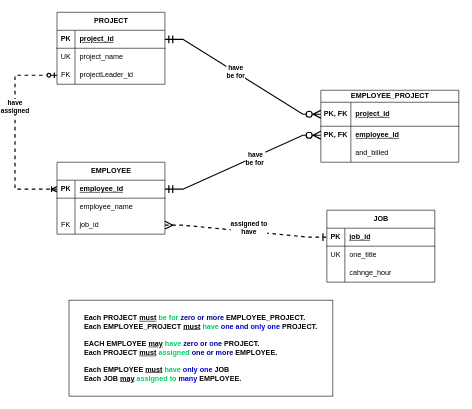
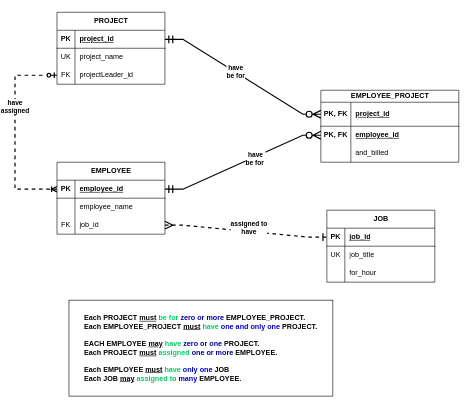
  <mxCell id="0" />
  <mxCell id="1" parent="0" />
  <mxCell id="2" value="PROJECT" style="shape=table;startSize=30;container=1;collapsible=1;childLayout=tableLayout;fixedRows=1;rowLines=0;fontStyle=1;align=center;resizeLast=1;html=1;" vertex="1" parent="1"><mxGeometry x="90" y="20" width="180" height="120" as="geometry" /></mxCell>
  <mxCell id="3" value="" style="shape=tableRow;horizontal=0;startSize=0;swimlaneHead=0;swimlaneBody=0;fillColor=none;collapsible=0;dropTarget=0;points=[[0,0.5],[1,0.5]];portConstraint=eastwest;top=0;left=0;right=0;bottom=1;" vertex="1" parent="2"><mxGeometry y="30" width="180" height="30" as="geometry" /></mxCell>
  <mxCell id="4" value="PK" style="shape=partialRectangle;connectable=0;fillColor=none;top=0;left=0;bottom=0;right=0;fontStyle=1;overflow=hidden;whiteSpace=wrap;html=1;" vertex="1" parent="3"><mxGeometry width="30" height="30" as="geometry"><mxRectangle width="30" height="30" as="alternateBounds" /></mxGeometry></mxCell>
  <mxCell id="5" value="project_id" style="shape=partialRectangle;connectable=0;fillColor=none;top=0;left=0;bottom=0;right=0;align=left;spacingLeft=6;fontStyle=5;overflow=hidden;whiteSpace=wrap;html=1;" vertex="1" parent="3"><mxGeometry x="30" width="150" height="30" as="geometry"><mxRectangle width="150" height="30" as="alternateBounds" /></mxGeometry></mxCell>
  <mxCell id="6" value="" style="shape=tableRow;horizontal=0;startSize=0;swimlaneHead=0;swimlaneBody=0;fillColor=none;collapsible=0;dropTarget=0;points=[[0,0.5],[1,0.5]];portConstraint=eastwest;top=0;left=0;right=0;bottom=0;" vertex="1" parent="2"><mxGeometry y="60" width="180" height="30" as="geometry" /></mxCell>
  <mxCell id="7" value="UK" style="shape=partialRectangle;connectable=0;fillColor=none;top=0;left=0;bottom=0;right=0;editable=1;overflow=hidden;whiteSpace=wrap;html=1;" vertex="1" parent="6"><mxGeometry width="30" height="30" as="geometry"><mxRectangle width="30" height="30" as="alternateBounds" /></mxGeometry></mxCell>
  <mxCell id="8" value="project_name" style="shape=partialRectangle;connectable=0;fillColor=none;top=0;left=0;bottom=0;right=0;align=left;spacingLeft=6;overflow=hidden;whiteSpace=wrap;html=1;" vertex="1" parent="6"><mxGeometry x="30" width="150" height="30" as="geometry"><mxRectangle width="150" height="30" as="alternateBounds" /></mxGeometry></mxCell>
  <mxCell id="9" value="" style="shape=tableRow;horizontal=0;startSize=0;swimlaneHead=0;swimlaneBody=0;fillColor=none;collapsible=0;dropTarget=0;points=[[0,0.5],[1,0.5]];portConstraint=eastwest;top=0;left=0;right=0;bottom=0;" vertex="1" parent="2"><mxGeometry y="90" width="180" height="30" as="geometry" /></mxCell>
  <mxCell id="10" value="FK" style="shape=partialRectangle;connectable=0;fillColor=none;top=0;left=0;bottom=0;right=0;editable=1;overflow=hidden;whiteSpace=wrap;html=1;" vertex="1" parent="9"><mxGeometry width="30" height="30" as="geometry"><mxRectangle width="30" height="30" as="alternateBounds" /></mxGeometry></mxCell>
  <mxCell id="11" value="projectLeader_id" style="shape=partialRectangle;connectable=0;fillColor=none;top=0;left=0;bottom=0;right=0;align=left;spacingLeft=6;overflow=hidden;whiteSpace=wrap;html=1;" vertex="1" parent="9"><mxGeometry x="30" width="150" height="30" as="geometry"><mxRectangle width="150" height="30" as="alternateBounds" /></mxGeometry></mxCell>
  <mxCell id="12" value="EMPLOYEE_PROJECT" style="shape=table;startSize=20;container=1;collapsible=1;childLayout=tableLayout;fixedRows=1;rowLines=0;fontStyle=1;align=center;resizeLast=1;html=1;" vertex="1" parent="1"><mxGeometry x="530" y="150" width="230" height="120" as="geometry" /></mxCell>
  <mxCell id="13" value="" style="shape=tableRow;horizontal=0;startSize=0;swimlaneHead=0;swimlaneBody=0;fillColor=none;collapsible=0;dropTarget=0;points=[[0,0.5],[1,0.5]];portConstraint=eastwest;top=0;left=0;right=0;bottom=1;" vertex="1" parent="12"><mxGeometry y="20" width="230" height="40" as="geometry" /></mxCell>
  <mxCell id="14" value="PK, FK" style="shape=partialRectangle;connectable=0;fillColor=none;top=0;left=0;bottom=0;right=0;fontStyle=1;overflow=hidden;whiteSpace=wrap;html=1;" vertex="1" parent="13"><mxGeometry width="50" height="40" as="geometry"><mxRectangle width="50" height="40" as="alternateBounds" /></mxGeometry></mxCell>
  <mxCell id="15" value="project_id" style="shape=partialRectangle;connectable=0;fillColor=none;top=0;left=0;bottom=0;right=0;align=left;spacingLeft=6;fontStyle=5;overflow=hidden;whiteSpace=wrap;html=1;" vertex="1" parent="13"><mxGeometry x="50" width="180" height="40" as="geometry"><mxRectangle width="180" height="40" as="alternateBounds" /></mxGeometry></mxCell>
  <mxCell id="16" value="" style="shape=tableRow;horizontal=0;startSize=0;swimlaneHead=0;swimlaneBody=0;fillColor=none;collapsible=0;dropTarget=0;points=[[0,0.5],[1,0.5]];portConstraint=eastwest;top=0;left=0;right=0;bottom=0;" vertex="1" parent="12"><mxGeometry y="60" width="230" height="30" as="geometry" /></mxCell>
  <mxCell id="17" value="&lt;b&gt;PK, FK&lt;/b&gt;" style="shape=partialRectangle;connectable=0;fillColor=none;top=0;left=0;bottom=0;right=0;editable=1;overflow=hidden;whiteSpace=wrap;html=1;" vertex="1" parent="16"><mxGeometry width="50" height="30" as="geometry"><mxRectangle width="50" height="30" as="alternateBounds" /></mxGeometry></mxCell>
  <mxCell id="18" value="&lt;b&gt;&lt;u&gt;employee_id&lt;/u&gt;&lt;/b&gt;" style="shape=partialRectangle;connectable=0;fillColor=none;top=0;left=0;bottom=0;right=0;align=left;spacingLeft=6;overflow=hidden;whiteSpace=wrap;html=1;" vertex="1" parent="16"><mxGeometry x="50" width="180" height="30" as="geometry"><mxRectangle width="180" height="30" as="alternateBounds" /></mxGeometry></mxCell>
  <mxCell id="19" value="" style="shape=tableRow;horizontal=0;startSize=0;swimlaneHead=0;swimlaneBody=0;fillColor=none;collapsible=0;dropTarget=0;points=[[0,0.5],[1,0.5]];portConstraint=eastwest;top=0;left=0;right=0;bottom=0;" vertex="1" parent="12"><mxGeometry y="90" width="230" height="30" as="geometry" /></mxCell>
  <mxCell id="20" value="" style="shape=partialRectangle;connectable=0;fillColor=none;top=0;left=0;bottom=0;right=0;editable=1;overflow=hidden;whiteSpace=wrap;html=1;" vertex="1" parent="19"><mxGeometry width="50" height="30" as="geometry"><mxRectangle width="50" height="30" as="alternateBounds" /></mxGeometry></mxCell>
  <mxCell id="21" value="and_billed" style="shape=partialRectangle;connectable=0;fillColor=none;top=0;left=0;bottom=0;right=0;align=left;spacingLeft=6;overflow=hidden;whiteSpace=wrap;html=1;" vertex="1" parent="19"><mxGeometry x="50" width="180" height="30" as="geometry"><mxRectangle width="180" height="30" as="alternateBounds" /></mxGeometry></mxCell>
  <mxCell id="22" value="EMPLOYEE" style="shape=table;startSize=30;container=1;collapsible=1;childLayout=tableLayout;fixedRows=1;rowLines=0;fontStyle=1;align=center;resizeLast=1;html=1;" vertex="1" parent="1"><mxGeometry x="90" y="270" width="180" height="120" as="geometry" /></mxCell>
  <mxCell id="23" value="" style="shape=tableRow;horizontal=0;startSize=0;swimlaneHead=0;swimlaneBody=0;fillColor=none;collapsible=0;dropTarget=0;points=[[0,0.5],[1,0.5]];portConstraint=eastwest;top=0;left=0;right=0;bottom=1;" vertex="1" parent="22"><mxGeometry y="30" width="180" height="30" as="geometry" /></mxCell>
  <mxCell id="24" value="PK" style="shape=partialRectangle;connectable=0;fillColor=none;top=0;left=0;bottom=0;right=0;fontStyle=1;overflow=hidden;whiteSpace=wrap;html=1;" vertex="1" parent="23"><mxGeometry width="30" height="30" as="geometry"><mxRectangle width="30" height="30" as="alternateBounds" /></mxGeometry></mxCell>
  <mxCell id="25" value="employee_id" style="shape=partialRectangle;connectable=0;fillColor=none;top=0;left=0;bottom=0;right=0;align=left;spacingLeft=6;fontStyle=5;overflow=hidden;whiteSpace=wrap;html=1;" vertex="1" parent="23"><mxGeometry x="30" width="150" height="30" as="geometry"><mxRectangle width="150" height="30" as="alternateBounds" /></mxGeometry></mxCell>
  <mxCell id="26" value="" style="shape=tableRow;horizontal=0;startSize=0;swimlaneHead=0;swimlaneBody=0;fillColor=none;collapsible=0;dropTarget=0;points=[[0,0.5],[1,0.5]];portConstraint=eastwest;top=0;left=0;right=0;bottom=0;" vertex="1" parent="22"><mxGeometry y="60" width="180" height="30" as="geometry" /></mxCell>
  <mxCell id="27" value="" style="shape=partialRectangle;connectable=0;fillColor=none;top=0;left=0;bottom=0;right=0;editable=1;overflow=hidden;whiteSpace=wrap;html=1;" vertex="1" parent="26"><mxGeometry width="30" height="30" as="geometry"><mxRectangle width="30" height="30" as="alternateBounds" /></mxGeometry></mxCell>
  <mxCell id="28" value="employee_name" style="shape=partialRectangle;connectable=0;fillColor=none;top=0;left=0;bottom=0;right=0;align=left;spacingLeft=6;overflow=hidden;whiteSpace=wrap;html=1;" vertex="1" parent="26"><mxGeometry x="30" width="150" height="30" as="geometry"><mxRectangle width="150" height="30" as="alternateBounds" /></mxGeometry></mxCell>
  <mxCell id="29" value="" style="shape=tableRow;horizontal=0;startSize=0;swimlaneHead=0;swimlaneBody=0;fillColor=none;collapsible=0;dropTarget=0;points=[[0,0.5],[1,0.5]];portConstraint=eastwest;top=0;left=0;right=0;bottom=0;" vertex="1" parent="22"><mxGeometry y="90" width="180" height="30" as="geometry" /></mxCell>
  <mxCell id="30" value="FK" style="shape=partialRectangle;connectable=0;fillColor=none;top=0;left=0;bottom=0;right=0;editable=1;overflow=hidden;whiteSpace=wrap;html=1;" vertex="1" parent="29"><mxGeometry width="30" height="30" as="geometry"><mxRectangle width="30" height="30" as="alternateBounds" /></mxGeometry></mxCell>
  <mxCell id="31" value="job_id" style="shape=partialRectangle;connectable=0;fillColor=none;top=0;left=0;bottom=0;right=0;align=left;spacingLeft=6;overflow=hidden;whiteSpace=wrap;html=1;" vertex="1" parent="29"><mxGeometry x="30" width="150" height="30" as="geometry"><mxRectangle width="150" height="30" as="alternateBounds" /></mxGeometry></mxCell>
  <mxCell id="32" value="JOB" style="shape=table;startSize=30;container=1;collapsible=1;childLayout=tableLayout;fixedRows=1;rowLines=0;fontStyle=1;align=center;resizeLast=1;html=1;" vertex="1" parent="1"><mxGeometry x="540" y="350" width="180" height="120" as="geometry" /></mxCell>
  <mxCell id="33" value="" style="shape=tableRow;horizontal=0;startSize=0;swimlaneHead=0;swimlaneBody=0;fillColor=none;collapsible=0;dropTarget=0;points=[[0,0.5],[1,0.5]];portConstraint=eastwest;top=0;left=0;right=0;bottom=1;" vertex="1" parent="32"><mxGeometry y="30" width="180" height="30" as="geometry" /></mxCell>
  <mxCell id="34" value="PK" style="shape=partialRectangle;connectable=0;fillColor=none;top=0;left=0;bottom=0;right=0;fontStyle=1;overflow=hidden;whiteSpace=wrap;html=1;" vertex="1" parent="33"><mxGeometry width="30" height="30" as="geometry"><mxRectangle width="30" height="30" as="alternateBounds" /></mxGeometry></mxCell>
  <mxCell id="35" value="job_id" style="shape=partialRectangle;connectable=0;fillColor=none;top=0;left=0;bottom=0;right=0;align=left;spacingLeft=6;fontStyle=5;overflow=hidden;whiteSpace=wrap;html=1;" vertex="1" parent="33"><mxGeometry x="30" width="150" height="30" as="geometry"><mxRectangle width="150" height="30" as="alternateBounds" /></mxGeometry></mxCell>
  <mxCell id="36" value="" style="shape=tableRow;horizontal=0;startSize=0;swimlaneHead=0;swimlaneBody=0;fillColor=none;collapsible=0;dropTarget=0;points=[[0,0.5],[1,0.5]];portConstraint=eastwest;top=0;left=0;right=0;bottom=0;" vertex="1" parent="32"><mxGeometry y="60" width="180" height="30" as="geometry" /></mxCell>
  <mxCell id="37" value="UK" style="shape=partialRectangle;connectable=0;fillColor=none;top=0;left=0;bottom=0;right=0;editable=1;overflow=hidden;whiteSpace=wrap;html=1;" vertex="1" parent="36"><mxGeometry width="30" height="30" as="geometry"><mxRectangle width="30" height="30" as="alternateBounds" /></mxGeometry></mxCell>
- <mxCell id="38" value="one_title" style="shape=partialRectangle;connectable=0;fillColor=none;top=0;left=0;bottom=0;right=0;align=left;spacingLeft=6;overflow=hidden;whiteSpace=wrap;html=1;" vertex="1" parent="36"><mxGeometry x="30" width="150" height="30" as="geometry"><mxRectangle width="150" height="30" as="alternateBounds" /></mxGeometry></mxCell>
+ <mxCell id="38" value="job_title" style="shape=partialRectangle;connectable=0;fillColor=none;top=0;left=0;bottom=0;right=0;align=left;spacingLeft=6;overflow=hidden;whiteSpace=wrap;html=1;" vertex="1" parent="36"><mxGeometry x="30" width="150" height="30" as="geometry"><mxRectangle width="150" height="30" as="alternateBounds" /></mxGeometry></mxCell>
  <mxCell id="39" value="" style="shape=tableRow;horizontal=0;startSize=0;swimlaneHead=0;swimlaneBody=0;fillColor=none;collapsible=0;dropTarget=0;points=[[0,0.5],[1,0.5]];portConstraint=eastwest;top=0;left=0;right=0;bottom=0;" vertex="1" parent="32"><mxGeometry y="90" width="180" height="30" as="geometry" /></mxCell>
  <mxCell id="40" value="" style="shape=partialRectangle;connectable=0;fillColor=none;top=0;left=0;bottom=0;right=0;editable=1;overflow=hidden;whiteSpace=wrap;html=1;" vertex="1" parent="39"><mxGeometry width="30" height="30" as="geometry"><mxRectangle width="30" height="30" as="alternateBounds" /></mxGeometry></mxCell>
- <mxCell id="41" value="cahnge_hour" style="shape=partialRectangle;connectable=0;fillColor=none;top=0;left=0;bottom=0;right=0;align=left;spacingLeft=6;overflow=hidden;whiteSpace=wrap;html=1;" vertex="1" parent="39"><mxGeometry x="30" width="150" height="30" as="geometry"><mxRectangle width="150" height="30" as="alternateBounds" /></mxGeometry></mxCell>
+ <mxCell id="41" value="for_hour" style="shape=partialRectangle;connectable=0;fillColor=none;top=0;left=0;bottom=0;right=0;align=left;spacingLeft=6;overflow=hidden;whiteSpace=wrap;html=1;" vertex="1" parent="39"><mxGeometry x="30" width="150" height="30" as="geometry"><mxRectangle width="150" height="30" as="alternateBounds" /></mxGeometry></mxCell>
  <mxCell id="42" value="" style="edgeStyle=entityRelationEdgeStyle;fontSize=12;html=1;endArrow=ERzeroToMany;startArrow=ERmandOne;rounded=0;entryX=0;entryY=0.5;entryDx=0;entryDy=0;exitX=1;exitY=0.5;exitDx=0;exitDy=0;endFill=0;strokeWidth=2;endSize=10;startSize=10;fontStyle=1" edge="1" parent="1" source="3" target="13"><mxGeometry width="100" height="100" relative="1" as="geometry"><mxPoint x="160" y="360" as="sourcePoint" /><mxPoint x="260" y="260" as="targetPoint" /></mxGeometry></mxCell>
  <mxCell id="43" value="&lt;b&gt;have&lt;br&gt;be for&lt;/b&gt;" style="edgeLabel;html=1;align=center;verticalAlign=middle;resizable=0;points=[];" vertex="1" connectable="0" parent="42"><mxGeometry x="-0.106" y="1" relative="1" as="geometry"><mxPoint as="offset" /></mxGeometry></mxCell>
  <mxCell id="44" value="" style="edgeStyle=entityRelationEdgeStyle;fontSize=12;html=1;endArrow=ERzeroToMany;startArrow=ERmandOne;rounded=0;entryX=0;entryY=0.5;entryDx=0;entryDy=0;strokeWidth=2;endFill=0;endSize=10;startSize=10;" edge="1" parent="1" source="23" target="16"><mxGeometry width="100" height="100" relative="1" as="geometry"><mxPoint x="100" y="500" as="sourcePoint" /><mxPoint x="200" y="400" as="targetPoint" /></mxGeometry></mxCell>
  <mxCell id="45" value="&lt;b&gt;have&lt;br&gt;be for&amp;nbsp;&lt;/b&gt;" style="edgeLabel;html=1;align=center;verticalAlign=middle;resizable=0;points=[];" vertex="1" connectable="0" parent="44"><mxGeometry x="0.152" y="-2" relative="1" as="geometry"><mxPoint as="offset" /></mxGeometry></mxCell>
  <mxCell id="46" value="" style="edgeStyle=entityRelationEdgeStyle;fontSize=12;html=1;endArrow=ERone;startArrow=ERmany;rounded=0;dashed=1;strokeWidth=2;endFill=0;startFill=0;endSize=10;startSize=10;" edge="1" parent="1" source="29" target="33"><mxGeometry width="100" height="100" relative="1" as="geometry"><mxPoint x="190" y="560" as="sourcePoint" /><mxPoint x="290" y="460" as="targetPoint" /></mxGeometry></mxCell>
  <mxCell id="47" value="&lt;b&gt;assigned to&lt;br&gt;have&lt;/b&gt;" style="edgeLabel;html=1;align=center;verticalAlign=middle;resizable=0;points=[];" vertex="1" connectable="0" parent="46"><mxGeometry x="0.037" relative="1" as="geometry"><mxPoint y="-6" as="offset" /></mxGeometry></mxCell>
  <mxCell id="48" value="" style="fontSize=12;html=1;endArrow=ERzeroToOne;endFill=0;rounded=0;exitX=0;exitY=0.5;exitDx=0;exitDy=0;elbow=vertical;startArrow=ERoneToMany;startFill=0;dashed=1;strokeWidth=2;" edge="1" parent="1" source="23" target="9"><mxGeometry width="100" height="100" relative="1" as="geometry"><mxPoint x="-50" y="410" as="sourcePoint" /><mxPoint x="50" y="310" as="targetPoint" /><Array as="points"><mxPoint x="20" y="315" /><mxPoint x="20" y="125" /></Array></mxGeometry></mxCell>
  <mxCell id="49" value="&lt;b&gt;have&lt;br&gt;assigned&lt;/b&gt;" style="edgeLabel;html=1;align=center;verticalAlign=middle;resizable=0;points=[];" vertex="1" connectable="0" parent="48"><mxGeometry x="0.262" y="1" relative="1" as="geometry"><mxPoint as="offset" /></mxGeometry></mxCell>
  <mxCell id="50" value="&lt;div style=&quot;text-align: justify;&quot;&gt;&lt;span style=&quot;background-color: initial;&quot;&gt;&lt;b&gt;Each PROJECT &lt;u&gt;must&lt;/u&gt; &lt;font color=&quot;#00cc66&quot;&gt;be for&lt;/font&gt; &lt;font color=&quot;#000099&quot;&gt;zero or more&lt;/font&gt; EMPLOYEE_PROJECT.&lt;/b&gt;&lt;/span&gt;&lt;/div&gt;&lt;div style=&quot;text-align: justify;&quot;&gt;&lt;span style=&quot;background-color: initial;&quot;&gt;&lt;b&gt;Each EMPLOYEE_PROJECT &lt;u&gt;must&lt;/u&gt; &lt;font color=&quot;#00cc66&quot;&gt;have&lt;/font&gt; &lt;font color=&quot;#0000cc&quot;&gt;one and only one&lt;/font&gt; PROJECT.&lt;/b&gt;&lt;/span&gt;&lt;/div&gt;&lt;div style=&quot;text-align: justify;&quot;&gt;&lt;b&gt;&lt;br&gt;&lt;/b&gt;&lt;/div&gt;&lt;div style=&quot;text-align: justify;&quot;&gt;&lt;span style=&quot;background-color: initial;&quot;&gt;&lt;b&gt;EACH EMPLOYEE &lt;u&gt;may&lt;/u&gt; &lt;font color=&quot;#00cc66&quot;&gt;have&lt;/font&gt; &lt;font color=&quot;#000099&quot;&gt;zero or one&lt;/font&gt; PROJECT.&lt;/b&gt;&lt;/span&gt;&lt;/div&gt;&lt;div style=&quot;text-align: justify;&quot;&gt;&lt;span style=&quot;background-color: initial;&quot;&gt;&lt;b&gt;Each PROJECT &lt;u&gt;must&lt;/u&gt; &lt;font color=&quot;#00cc66&quot;&gt;assigned&lt;/font&gt; &lt;font color=&quot;#000099&quot;&gt;one or more&lt;/font&gt; EMPLOYEE.&lt;/b&gt;&lt;/span&gt;&lt;/div&gt;&lt;div style=&quot;text-align: justify;&quot;&gt;&lt;b&gt;&lt;br&gt;&lt;/b&gt;&lt;/div&gt;&lt;div style=&quot;text-align: justify;&quot;&gt;&lt;span style=&quot;background-color: initial;&quot;&gt;&lt;b&gt;Each EMPLOYEE &lt;u&gt;must&lt;/u&gt;&amp;nbsp;&lt;font color=&quot;#00cc66&quot;&gt;have&lt;/font&gt; &lt;font color=&quot;#0000cc&quot;&gt;only one&lt;/font&gt; JOB&lt;/b&gt;&lt;/span&gt;&lt;/div&gt;&lt;div style=&quot;text-align: justify;&quot;&gt;&lt;span style=&quot;background-color: initial;&quot;&gt;&lt;b&gt;Each JOB &lt;u&gt;may&lt;/u&gt; &lt;font color=&quot;#00cc66&quot;&gt;assigned to&lt;/font&gt; &lt;font color=&quot;#0000cc&quot;&gt;many&lt;/font&gt; EMPLOYEE.&lt;/b&gt;&lt;/span&gt;&lt;/div&gt;" style="whiteSpace=wrap;html=1;align=center;" vertex="1" parent="1"><mxGeometry x="110" y="500" width="440" height="160" as="geometry" /></mxCell>
